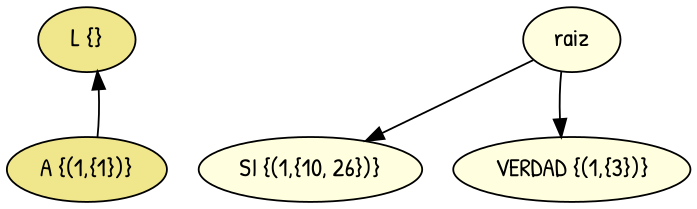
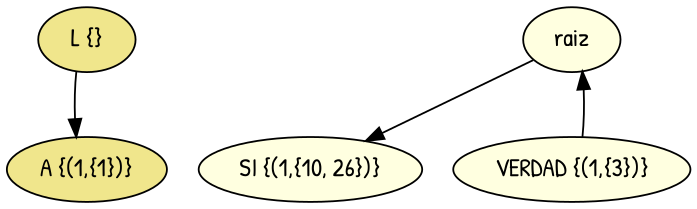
  digraph {
    fontname="Patrick Hand"
    node [fillcolor=lightyellow fontname="Patrick Hand" style=filled]
    edge [fontname="Patrick Hand"]
    n1 [fillcolor=khaki label="L {}"]
    n2 [fillcolor=khaki label="A {(1,{1})}"]
    n3 [label="SI {(1,{10, 26})}"]
    raiz
    n5 [label="VERDAD {(1,{3})}"]
-   n2 -> n1
+   n1 -> n2
    raiz -> n3
-   raiz -> n5
+   n5 -> raiz
  }
